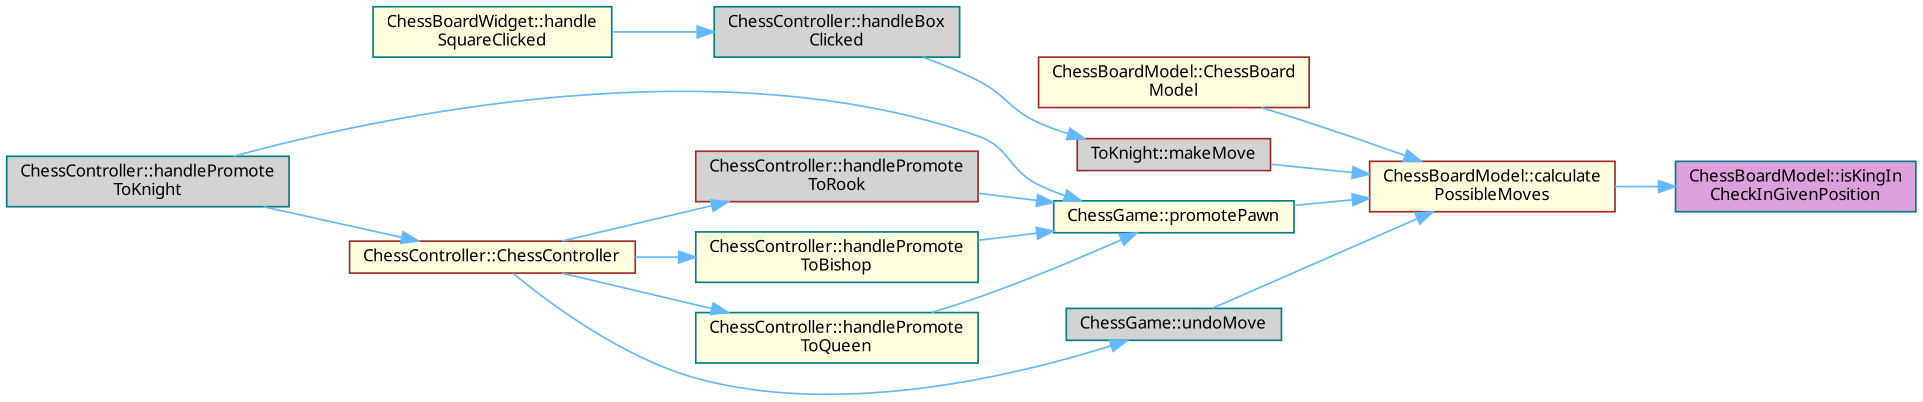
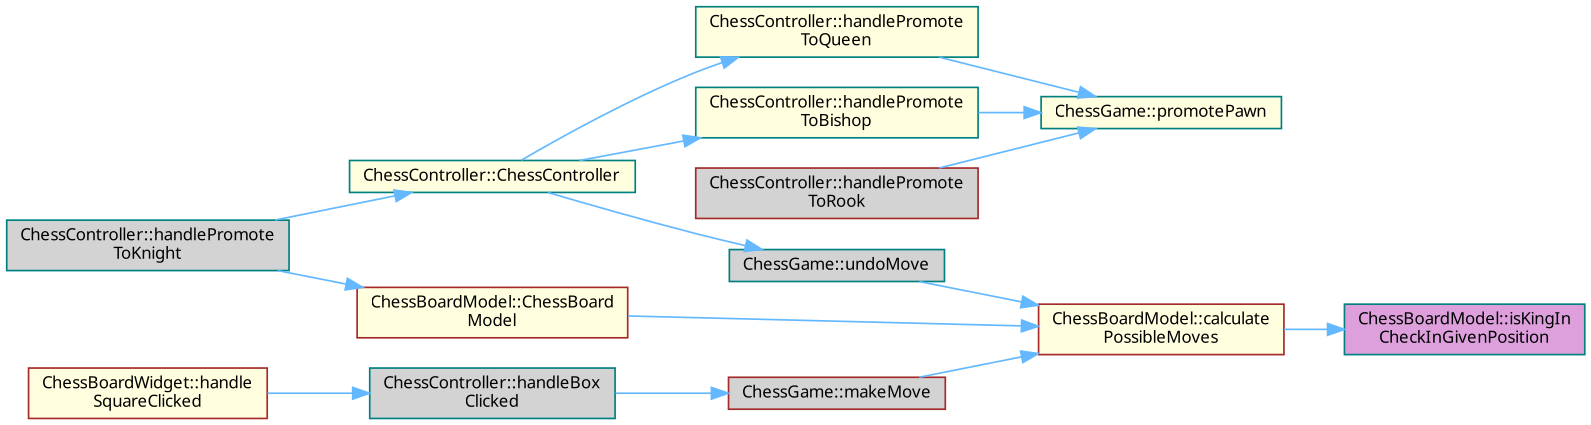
  digraph {
    fontname="Noto Sans"
    rankdir=RL
    node [color=teal fillcolor=lightyellow fontname="Noto Sans" fontsize=10 shape=box style=filled]
    edge [color=steelblue1 dir=back fontname="Noto Sans" fontsize=10 labelfontname=Helvetica labelfontsize=10 style=solid]
    n1 [fillcolor=plum fontcolor=black height=0.2 label="ChessBoardModel::isKingIn\lCheckInGivenPosition" width=0.4]
    n2 [color=brown height=0.2 label="ChessBoardModel::calculate\lPossibleMoves" width=0.4]
    n3 [color=brown height=0.2 label="ChessBoardModel::ChessBoard\lModel" width=0.4]
-   n4 [color=brown fillcolor=lightgrey height=0.2 label="ToKnight::makeMove" width=0.4]
+   n4 [color=brown fillcolor=lightgrey height=0.2 label="ChessGame::makeMove" width=0.4]
    n5 [height=0.2 label="ChessGame::promotePawn" width=0.4]
    n6 [fillcolor=lightgrey height=0.2 label="ChessGame::undoMove" width=0.4]
    n7 [fillcolor=lightgrey height=0.2 label="ChessController::handleBox\lClicked" width=0.4]
    n8 [height=0.2 label="ChessController::handlePromote\lToBishop" width=0.4]
    n9 [fillcolor=lightgrey height=0.2 label="ChessController::handlePromote\lToKnight" width=0.4]
    n10 [height=0.2 label="ChessController::handlePromote\lToQueen" width=0.4]
    n11 [color=brown fillcolor=lightgrey height=0.2 label="ChessController::handlePromote\lToRook" width=0.4]
-   n12 [color=brown height=0.2 label="ChessController::ChessController" width=0.4]
-   n13 [height=0.2 label="ChessBoardWidget::handle\lSquareClicked" width=0.4]
+   n12 [height=0.2 label="ChessController::ChessController" width=0.4]
+   n13 [color=brown height=0.2 label="ChessBoardWidget::handle\lSquareClicked" width=0.4]
    n1 -> n2
    n2 -> n3
    n2 -> n4
-   n2 -> n5
    n2 -> n6
    n4 -> n7
    n5 -> n8
-   n5 -> n9
+   n3 -> n9
    n5 -> n10
    n5 -> n11
    n6 -> n12
    n7 -> n13
    n8 -> n12
    n10 -> n12
-   n11 -> n12
    n12 -> n9
  }
